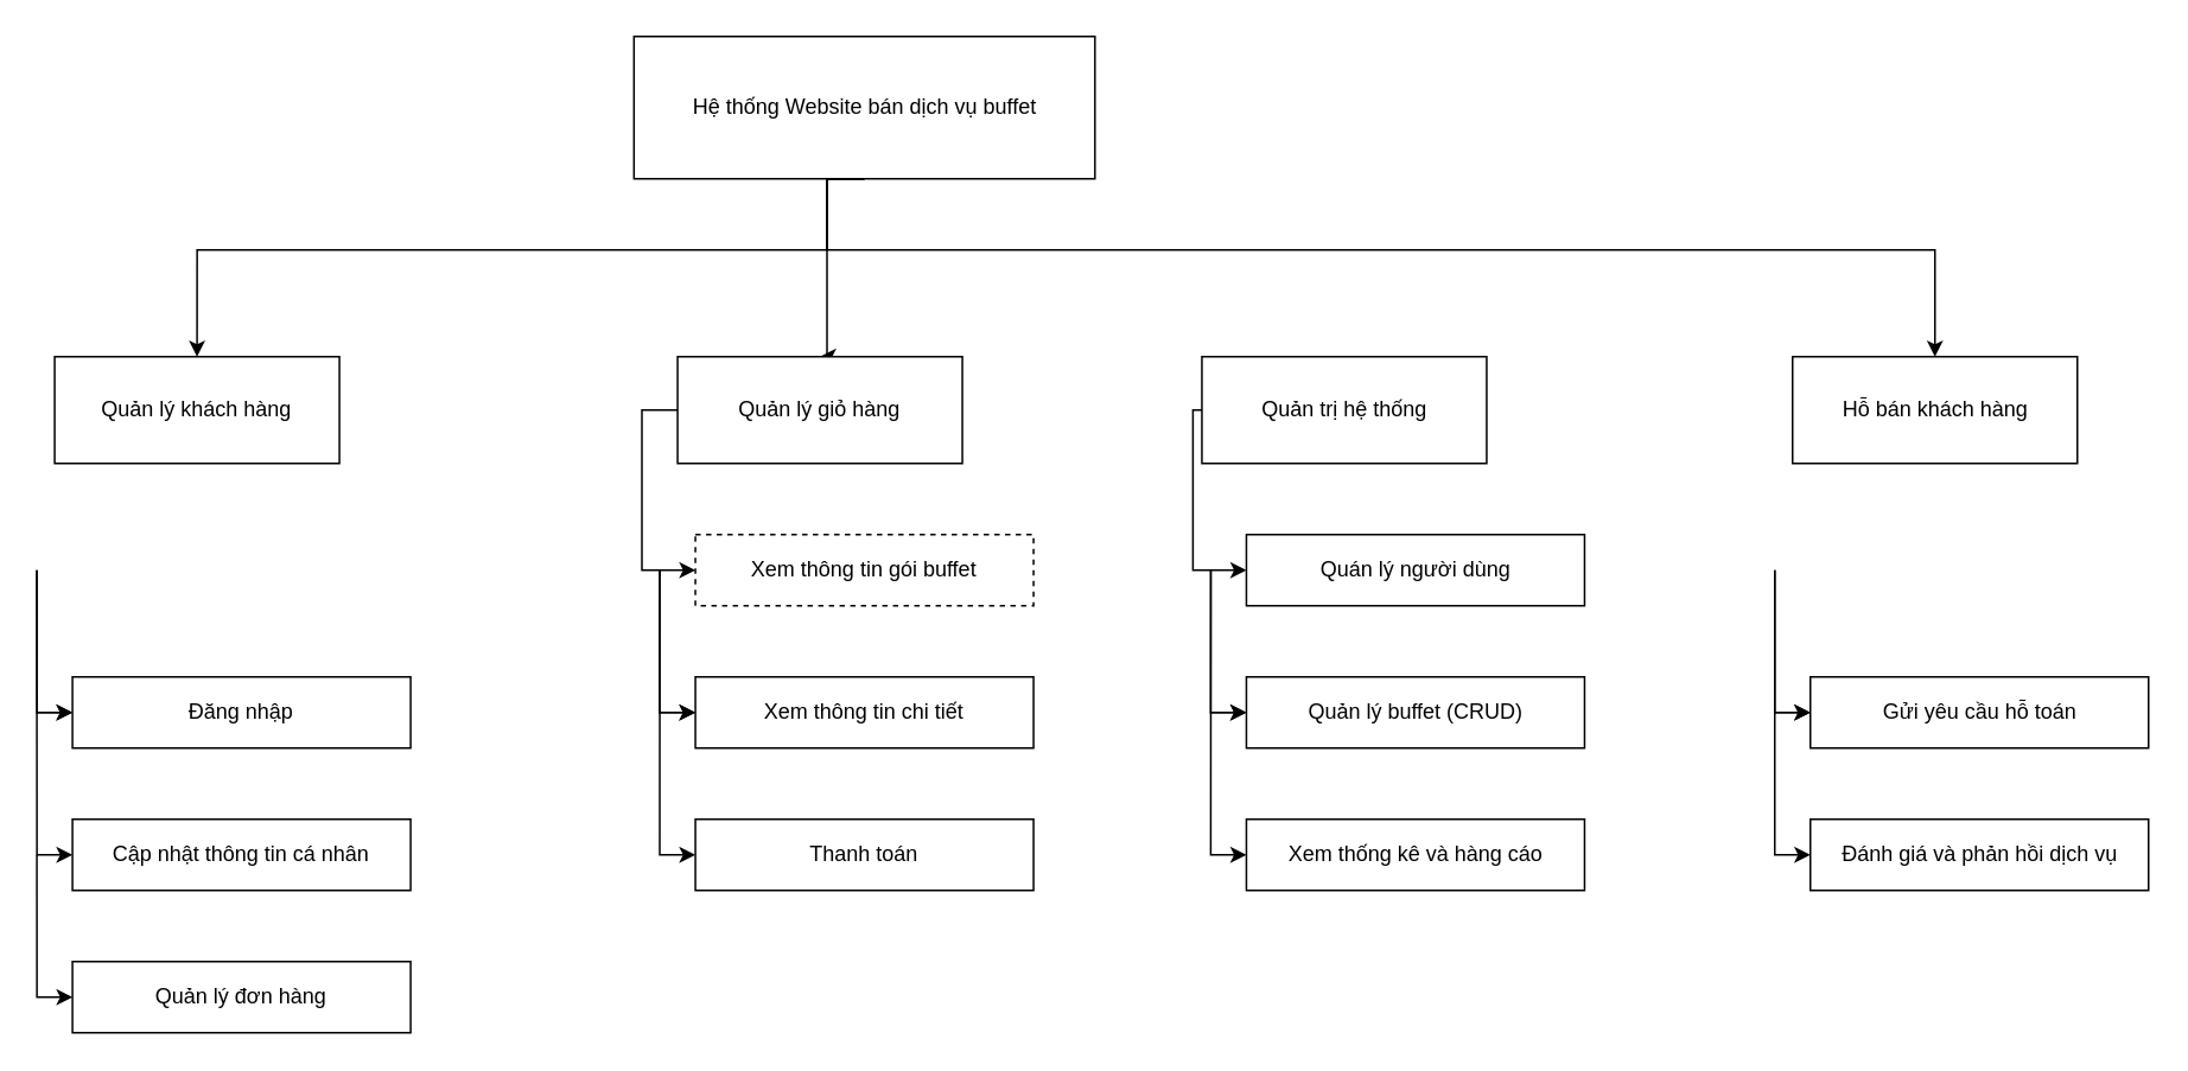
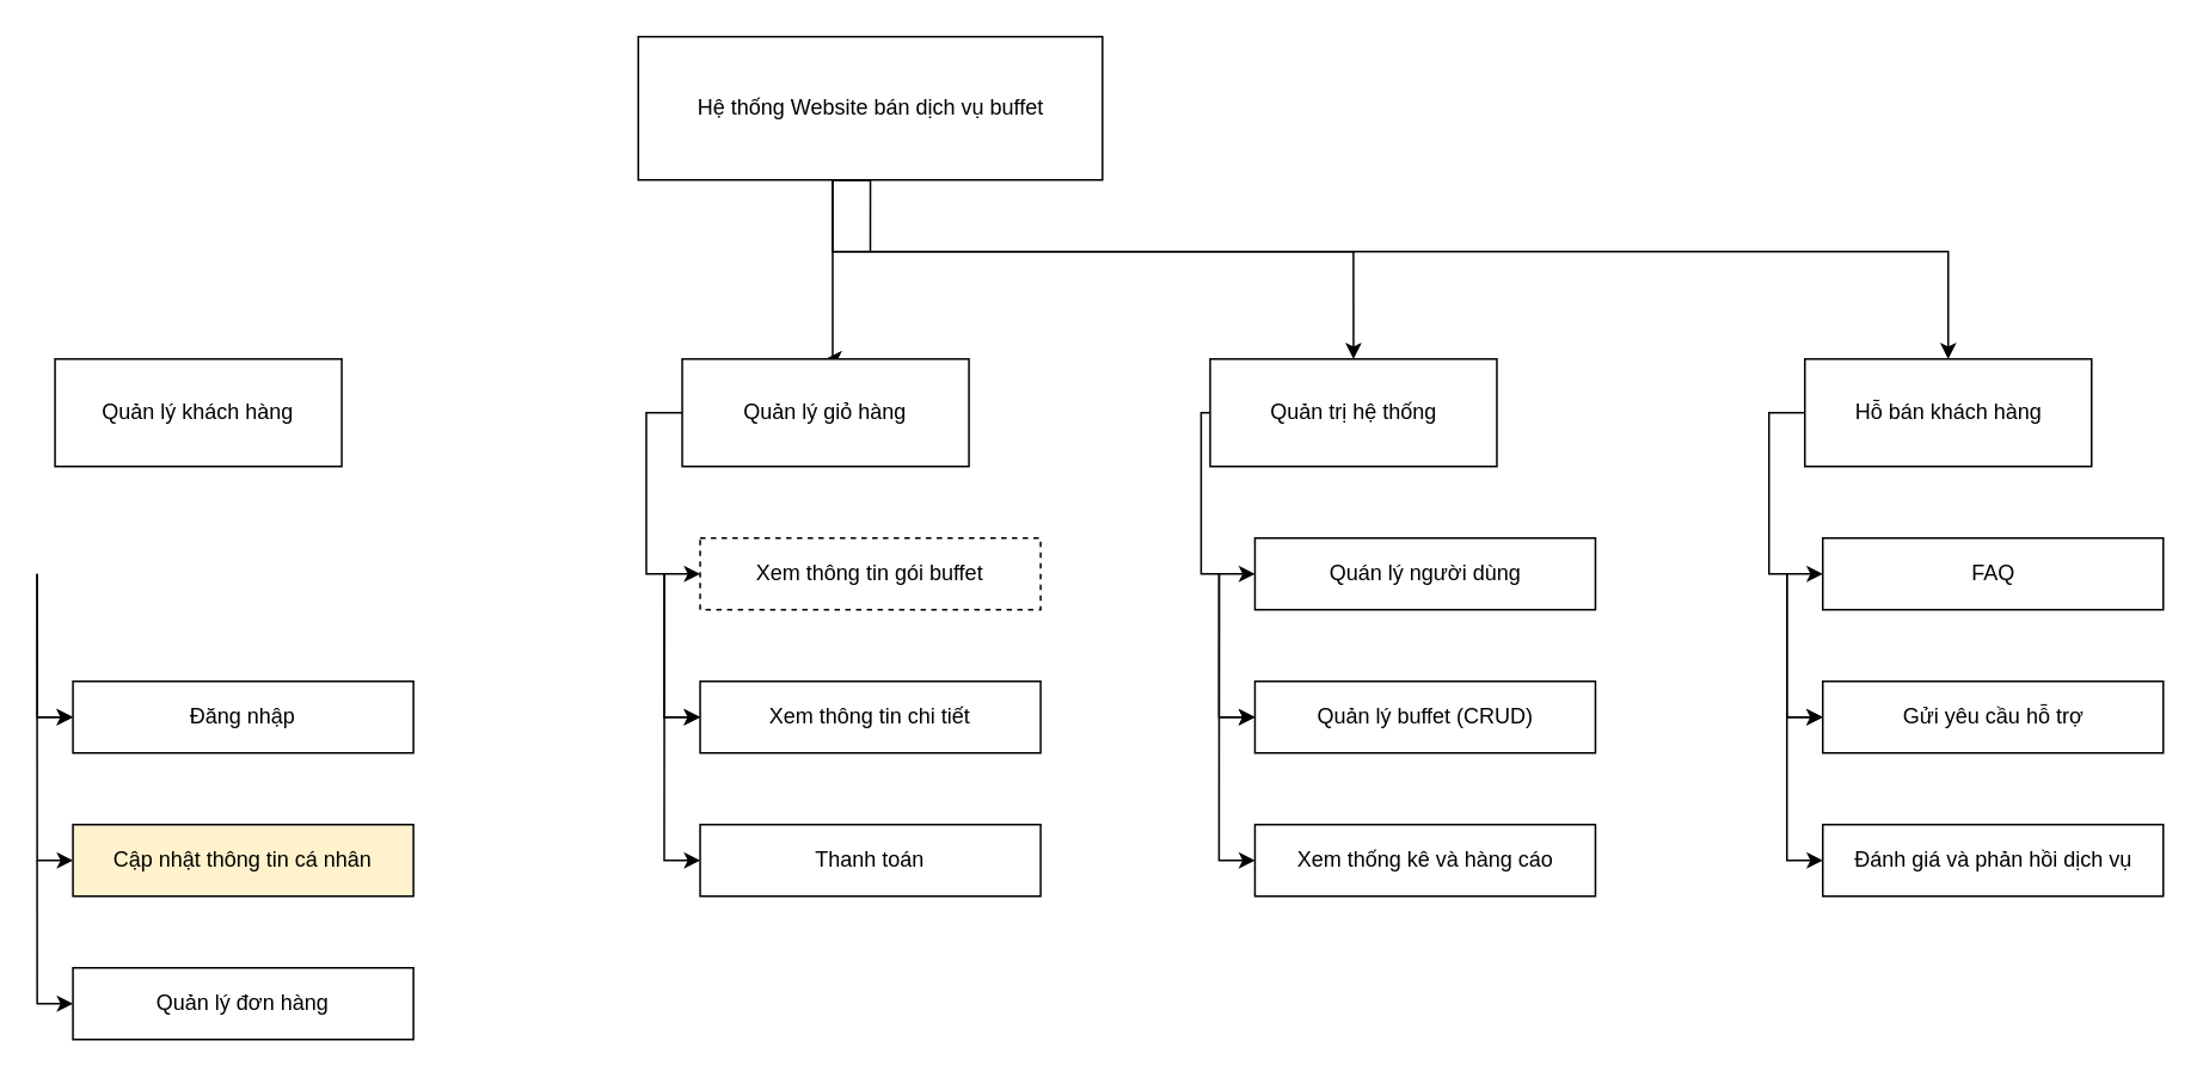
  <mxCell id="0" />
  <mxCell id="1" parent="0" />
- <mxCell id="2" style="edgeStyle=orthogonalEdgeStyle;rounded=0;orthogonalLoop=1;jettySize=auto;html=1;exitX=0.5;exitY=1;exitDx=0;exitDy=0;entryX=0.5;entryY=0;entryDx=0;entryDy=0;" parent="1" source="6" target="7" edge="1"><mxGeometry relative="1" as="geometry"><Array as="points"><mxPoint x="464" y="140" /><mxPoint x="110" y="140" /></Array><mxPoint x="573.5" y="100" as="sourcePoint" /></mxGeometry></mxCell>
  <mxCell id="3" style="edgeStyle=orthogonalEdgeStyle;rounded=0;orthogonalLoop=1;jettySize=auto;html=1;exitX=0.5;exitY=1;exitDx=0;exitDy=0;entryX=0.5;entryY=0;entryDx=0;entryDy=0;" parent="1" source="6" target="16" edge="1"><mxGeometry relative="1" as="geometry"><Array as="points"><mxPoint x="464" y="200" /></Array><mxPoint x="370" y="100" as="sourcePoint" /></mxGeometry></mxCell>
+ <mxCell id="4" style="edgeStyle=orthogonalEdgeStyle;rounded=0;orthogonalLoop=1;jettySize=auto;html=1;exitX=0.5;exitY=1;exitDx=0;exitDy=0;entryX=0.5;entryY=0;entryDx=0;entryDy=0;" parent="1" source="6" target="24" edge="1"><mxGeometry relative="1" as="geometry"><Array as="points"><mxPoint x="464" y="140" /><mxPoint x="770" y="140" /></Array><mxPoint x="370" y="100" as="sourcePoint" /></mxGeometry></mxCell>
  <mxCell id="5" style="edgeStyle=orthogonalEdgeStyle;rounded=0;orthogonalLoop=1;jettySize=auto;html=1;exitX=0.5;exitY=1;exitDx=0;exitDy=0;entryX=0.5;entryY=0;entryDx=0;entryDy=0;" parent="1" source="6" target="32" edge="1"><mxGeometry relative="1" as="geometry"><Array as="points"><mxPoint x="464" y="140" /><mxPoint x="1087" y="140" /></Array><mxPoint x="370" y="100" as="sourcePoint" /></mxGeometry></mxCell>
  <mxCell id="6" value="&lt;font&gt;Hệ thống Website bán dịch vụ buffet&lt;/font&gt;" style="rounded=0;whiteSpace=wrap;html=1;fontSize=12;" parent="1" vertex="1"><mxGeometry x="355.54" y="20" width="259" height="80" as="geometry" /></mxCell>
  <mxCell id="7" value="Quản lý khách hàng" style="whiteSpace=wrap;html=1;rounded=0;" parent="1" vertex="1"><mxGeometry x="30.05" y="200" width="160" height="60" as="geometry" /></mxCell>
  <mxCell id="8" value="Đăng nhập" style="whiteSpace=wrap;html=1;rounded=0;" parent="1" vertex="1"><mxGeometry x="40.05" y="380" width="190" height="40" as="geometry" /></mxCell>
- <mxCell id="9" value="Cập nhật thông tin cá nhân" style="whiteSpace=wrap;html=1;rounded=0;" parent="1" vertex="1"><mxGeometry x="40.05" y="460" width="190" height="40" as="geometry" /></mxCell>
+ <mxCell id="9" value="Cập nhật thông tin cá nhân" style="whiteSpace=wrap;html=1;rounded=0;fillColor=#fff2cc;" parent="1" vertex="1"><mxGeometry x="40.05" y="460" width="190" height="40" as="geometry" /></mxCell>
  <mxCell id="10" style="edgeStyle=orthogonalEdgeStyle;rounded=0;orthogonalLoop=1;jettySize=auto;html=1;entryX=0;entryY=0.5;entryDx=0;entryDy=0;" parent="1" edge="1"><mxGeometry relative="1" as="geometry"><mxPoint x="20.05" y="320" as="sourcePoint" /><mxPoint x="40.05" y="400" as="targetPoint" /><Array as="points"><mxPoint x="20.05" y="400" /></Array></mxGeometry></mxCell>
  <mxCell id="11" value="Quản lý đơn hàng" style="whiteSpace=wrap;html=1;rounded=0;" parent="1" vertex="1"><mxGeometry x="40.05" y="540" width="190" height="40" as="geometry" /></mxCell>
  <mxCell id="12" style="edgeStyle=orthogonalEdgeStyle;rounded=0;orthogonalLoop=1;jettySize=auto;html=1;entryX=0;entryY=0.5;entryDx=0;entryDy=0;" parent="1" edge="1"><mxGeometry relative="1" as="geometry"><mxPoint x="20.05" y="320" as="sourcePoint" /><mxPoint x="40.05" y="400" as="targetPoint" /><Array as="points"><mxPoint x="20.05" y="400" /></Array></mxGeometry></mxCell>
  <mxCell id="13" style="edgeStyle=orthogonalEdgeStyle;rounded=0;orthogonalLoop=1;jettySize=auto;html=1;entryX=0;entryY=0.5;entryDx=0;entryDy=0;" parent="1" edge="1"><mxGeometry relative="1" as="geometry"><mxPoint x="20.05" y="400" as="sourcePoint" /><mxPoint x="40.05" y="480" as="targetPoint" /><Array as="points"><mxPoint x="20.05" y="480" /></Array></mxGeometry></mxCell>
  <mxCell id="14" style="edgeStyle=orthogonalEdgeStyle;rounded=0;orthogonalLoop=1;jettySize=auto;html=1;entryX=0;entryY=0.5;entryDx=0;entryDy=0;" parent="1" edge="1"><mxGeometry relative="1" as="geometry"><mxPoint x="20.05" y="480" as="sourcePoint" /><mxPoint x="40.05" y="560" as="targetPoint" /><Array as="points"><mxPoint x="20.05" y="560" /></Array></mxGeometry></mxCell>
  <mxCell id="15" value="" style="edgeStyle=orthogonalEdgeStyle;rounded=0;orthogonalLoop=1;jettySize=auto;html=1;exitX=0;exitY=0.5;exitDx=0;exitDy=0;entryX=0;entryY=0.5;entryDx=0;entryDy=0;" parent="1" source="16" target="17" edge="1"><mxGeometry relative="1" as="geometry"><Array as="points"><mxPoint x="360.04" y="230" /><mxPoint x="360.04" y="320" /></Array></mxGeometry></mxCell>
  <mxCell id="16" value="Quản lý giỏ hàng" style="whiteSpace=wrap;html=1;rounded=0;" parent="1" vertex="1"><mxGeometry x="380.04" y="200" width="160" height="60" as="geometry" /></mxCell>
  <mxCell id="17" value="Xem thông tin gói buffet" style="whiteSpace=wrap;html=1;rounded=0;dashed=1;" parent="1" vertex="1"><mxGeometry x="390.04" y="300" width="190" height="40" as="geometry" /></mxCell>
  <mxCell id="18" value="Xem thông tin chi tiết" style="whiteSpace=wrap;html=1;rounded=0;" parent="1" vertex="1"><mxGeometry x="390.04" y="380" width="190" height="40" as="geometry" /></mxCell>
  <mxCell id="19" value="Thanh toán" style="whiteSpace=wrap;html=1;rounded=0;" parent="1" vertex="1"><mxGeometry x="390.04" y="460" width="190" height="40" as="geometry" /></mxCell>
  <mxCell id="20" style="edgeStyle=orthogonalEdgeStyle;rounded=0;orthogonalLoop=1;jettySize=auto;html=1;entryX=0;entryY=0.5;entryDx=0;entryDy=0;" parent="1" edge="1"><mxGeometry relative="1" as="geometry"><mxPoint x="370.04" y="320" as="sourcePoint" /><mxPoint x="390.04" y="400" as="targetPoint" /><Array as="points"><mxPoint x="370.04" y="400" /></Array></mxGeometry></mxCell>
  <mxCell id="21" style="edgeStyle=orthogonalEdgeStyle;rounded=0;orthogonalLoop=1;jettySize=auto;html=1;entryX=0;entryY=0.5;entryDx=0;entryDy=0;" parent="1" edge="1"><mxGeometry relative="1" as="geometry"><mxPoint x="370.04" y="320" as="sourcePoint" /><mxPoint x="390.04" y="400" as="targetPoint" /><Array as="points"><mxPoint x="370.04" y="400" /></Array></mxGeometry></mxCell>
  <mxCell id="22" style="edgeStyle=orthogonalEdgeStyle;rounded=0;orthogonalLoop=1;jettySize=auto;html=1;entryX=0;entryY=0.5;entryDx=0;entryDy=0;" parent="1" edge="1"><mxGeometry relative="1" as="geometry"><mxPoint x="370.04" y="400" as="sourcePoint" /><mxPoint x="390.04" y="480" as="targetPoint" /><Array as="points"><mxPoint x="370.04" y="480" /></Array></mxGeometry></mxCell>
  <mxCell id="23" value="" style="edgeStyle=orthogonalEdgeStyle;rounded=0;orthogonalLoop=1;jettySize=auto;html=1;exitX=0;exitY=0.5;exitDx=0;exitDy=0;entryX=0;entryY=0.5;entryDx=0;entryDy=0;" parent="1" source="24" target="25" edge="1"><mxGeometry relative="1" as="geometry"><Array as="points"><mxPoint x="669.64" y="230" /><mxPoint x="669.64" y="320" /></Array></mxGeometry></mxCell>
  <mxCell id="24" value="Quản trị hệ thống" style="whiteSpace=wrap;html=1;rounded=0;" parent="1" vertex="1"><mxGeometry x="674.64" y="200" width="160" height="60" as="geometry" /></mxCell>
  <mxCell id="25" value="Quán lý người dùng" style="whiteSpace=wrap;html=1;rounded=0;" parent="1" vertex="1"><mxGeometry x="699.64" y="300" width="190" height="40" as="geometry" /></mxCell>
  <mxCell id="26" value="Quản lý buffet (CRUD)" style="whiteSpace=wrap;html=1;rounded=0;" parent="1" vertex="1"><mxGeometry x="699.64" y="380" width="190" height="40" as="geometry" /></mxCell>
  <mxCell id="27" style="edgeStyle=orthogonalEdgeStyle;rounded=0;orthogonalLoop=1;jettySize=auto;html=1;entryX=0;entryY=0.5;entryDx=0;entryDy=0;" parent="1" edge="1"><mxGeometry relative="1" as="geometry"><mxPoint x="679.64" y="320" as="sourcePoint" /><mxPoint x="699.64" y="400" as="targetPoint" /><Array as="points"><mxPoint x="679.64" y="400" /></Array></mxGeometry></mxCell>
  <mxCell id="28" value="Xem thống kê và hàng cáo" style="whiteSpace=wrap;html=1;rounded=0;" parent="1" vertex="1"><mxGeometry x="699.64" y="460" width="190" height="40" as="geometry" /></mxCell>
  <mxCell id="29" style="edgeStyle=orthogonalEdgeStyle;rounded=0;orthogonalLoop=1;jettySize=auto;html=1;entryX=0;entryY=0.5;entryDx=0;entryDy=0;" parent="1" edge="1"><mxGeometry relative="1" as="geometry"><mxPoint x="679.64" y="320" as="sourcePoint" /><mxPoint x="699.64" y="400" as="targetPoint" /><Array as="points"><mxPoint x="679.64" y="400" /></Array></mxGeometry></mxCell>
  <mxCell id="30" style="edgeStyle=orthogonalEdgeStyle;rounded=0;orthogonalLoop=1;jettySize=auto;html=1;entryX=0;entryY=0.5;entryDx=0;entryDy=0;" parent="1" edge="1"><mxGeometry relative="1" as="geometry"><mxPoint x="679.64" y="400" as="sourcePoint" /><mxPoint x="699.64" y="480" as="targetPoint" /><Array as="points"><mxPoint x="679.64" y="480" /></Array></mxGeometry></mxCell>
+ <mxCell id="31" value="" style="edgeStyle=orthogonalEdgeStyle;rounded=0;orthogonalLoop=1;jettySize=auto;html=1;exitX=0;exitY=0.5;exitDx=0;exitDy=0;entryX=0;entryY=0.5;entryDx=0;entryDy=0;" parent="1" source="32" target="33" edge="1"><mxGeometry relative="1" as="geometry"><Array as="points"><mxPoint x="986.5" y="230" /><mxPoint x="986.5" y="320" /></Array></mxGeometry></mxCell>
  <mxCell id="32" value="Hỗ bán khách hàng" style="whiteSpace=wrap;html=1;rounded=0;" parent="1" vertex="1"><mxGeometry x="1006.5" y="200" width="160" height="60" as="geometry" /></mxCell>
- <mxCell id="34" value="Gửi yêu cầu hỗ toán" style="whiteSpace=wrap;html=1;rounded=0;" parent="1" vertex="1"><mxGeometry x="1016.5" y="380" width="190" height="40" as="geometry" /></mxCell>
+ <mxCell id="33" value="FAQ" style="whiteSpace=wrap;html=1;rounded=0;" parent="1" vertex="1"><mxGeometry x="1016.5" y="300" width="190" height="40" as="geometry" /></mxCell>
+ <mxCell id="34" value="Gửi yêu cầu hỗ trợ" style="whiteSpace=wrap;html=1;rounded=0;" parent="1" vertex="1"><mxGeometry x="1016.5" y="380" width="190" height="40" as="geometry" /></mxCell>
  <mxCell id="35" value="Đánh giá và phản hồi dịch vụ" style="whiteSpace=wrap;html=1;rounded=0;" parent="1" vertex="1"><mxGeometry x="1016.5" y="460" width="190" height="40" as="geometry" /></mxCell>
  <mxCell id="36" style="edgeStyle=orthogonalEdgeStyle;rounded=0;orthogonalLoop=1;jettySize=auto;html=1;entryX=0;entryY=0.5;entryDx=0;entryDy=0;" parent="1" edge="1"><mxGeometry relative="1" as="geometry"><mxPoint x="996.5" y="320" as="sourcePoint" /><mxPoint x="1016.5" y="400" as="targetPoint" /><Array as="points"><mxPoint x="996.5" y="400" /></Array></mxGeometry></mxCell>
  <mxCell id="37" style="edgeStyle=orthogonalEdgeStyle;rounded=0;orthogonalLoop=1;jettySize=auto;html=1;entryX=0;entryY=0.5;entryDx=0;entryDy=0;" parent="1" edge="1"><mxGeometry relative="1" as="geometry"><mxPoint x="996.5" y="320" as="sourcePoint" /><mxPoint x="1016.5" y="400" as="targetPoint" /><Array as="points"><mxPoint x="996.5" y="400" /></Array></mxGeometry></mxCell>
  <mxCell id="38" style="edgeStyle=orthogonalEdgeStyle;rounded=0;orthogonalLoop=1;jettySize=auto;html=1;entryX=0;entryY=0.5;entryDx=0;entryDy=0;" parent="1" edge="1"><mxGeometry relative="1" as="geometry"><mxPoint x="996.5" y="400" as="sourcePoint" /><mxPoint x="1016.5" y="480" as="targetPoint" /><Array as="points"><mxPoint x="996.5" y="480" /></Array></mxGeometry></mxCell>
